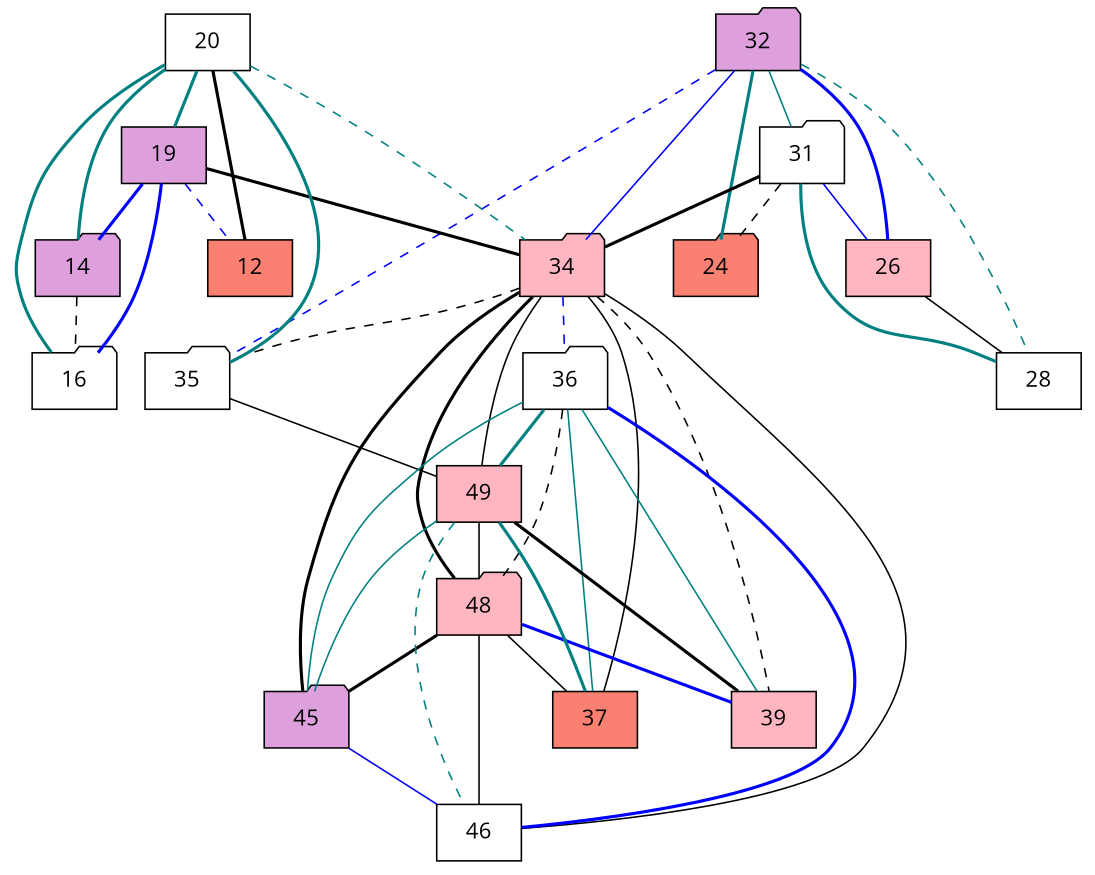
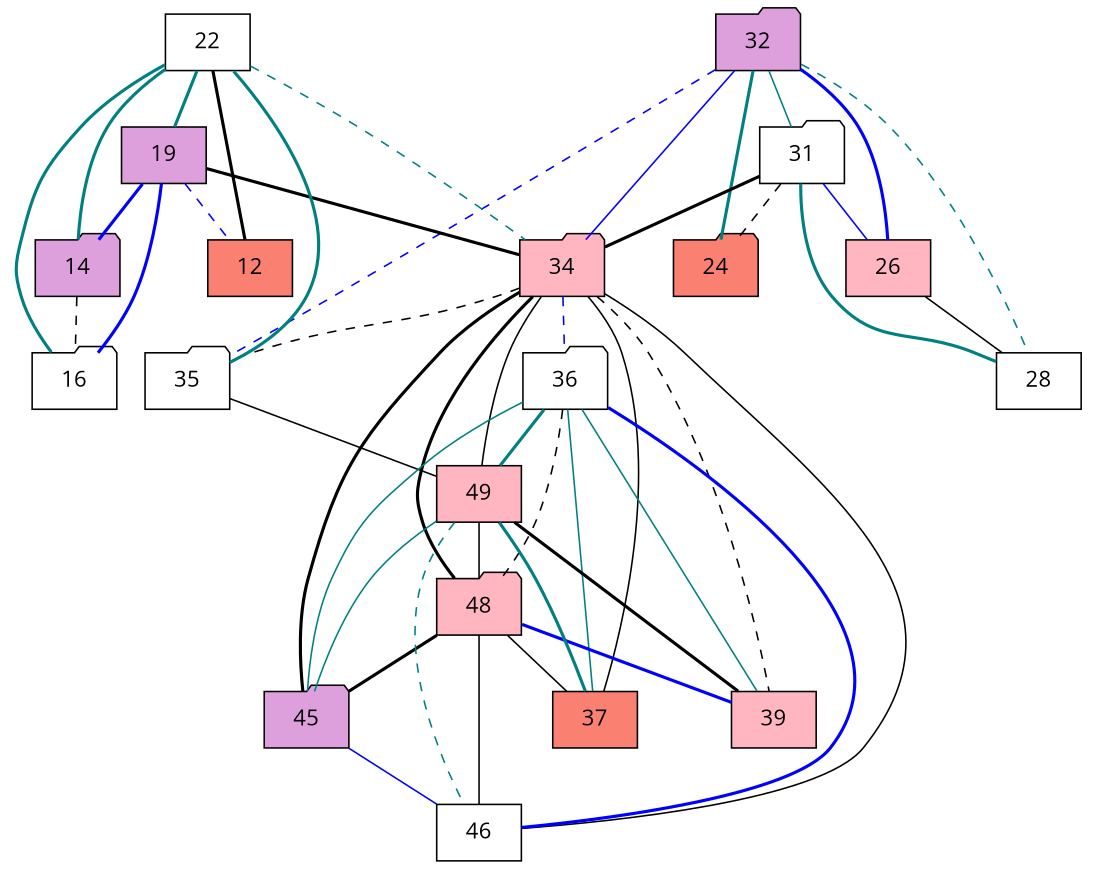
  strict graph {
    fontname="Open Sans"
    node [fillcolor=white fontname="Open Sans" shape=folder style=filled]
    edge [color=black fontname="Open Sans" style=bold]
    32 [fillcolor=plum]
    34 [fillcolor=lightpink]
    31
    35
    24 [fillcolor=salmon]
    26 [fillcolor=lightpink shape=box]
    28 [shape=box]
    36
    48 [fillcolor=lightpink]
    37 [fillcolor=salmon shape=box]
    49 [fillcolor=lightpink shape=box]
    39 [fillcolor=lightpink shape=box]
    45 [fillcolor=plum]
    46 [shape=box]
    19 [fillcolor=plum shape=box]
    12 [fillcolor=salmon shape=box]
    14 [fillcolor=plum]
    16
-   20 [shape=box]
+   20 [shape=box label=22]
    32 -- 34 [color=blue style=solid]
    32 -- 31 [color=teal style=solid]
    32 -- 35 [color=blue style=dashed]
    32 -- 24 [color=teal]
    32 -- 26 [color=blue]
    32 -- 28 [color=teal style=dashed]
    34 -- 35 [style=dashed]
    34 -- 36 [color=blue style=dashed]
    34 -- 48
    34 -- 37 [style=solid]
    34 -- 49 [style=solid]
    34 -- 39 [style=dashed]
    34 -- 45
    34 -- 46 [style=solid]
    31 -- 34
    31 -- 24 [style=dashed]
    31 -- 26 [color=blue style=solid]
    31 -- 28 [color=teal]
    35 -- 49 [style=solid]
    26 -- 28 [style=solid]
    36 -- 48 [style=dashed]
    36 -- 37 [color=teal style=solid]
    36 -- 49 [color=teal]
    36 -- 39 [color=teal style=solid]
    36 -- 45 [color=teal style=solid]
    36 -- 46 [color=blue]
    48 -- 37 [style=solid]
    48 -- 39 [color=blue]
    48 -- 45
    48 -- 46 [style=solid]
    49 -- 48 [style=solid]
    49 -- 37 [color=teal]
    49 -- 39
    49 -- 45 [color=teal style=solid]
    49 -- 46 [color=teal style=dashed]
    45 -- 46 [color=blue style=solid]
    19 -- 34
    19 -- 12 [color=blue style=dashed]
    19 -- 14 [color=blue]
    19 -- 16 [color=blue]
    14 -- 16 [style=dashed]
    20 -- 34 [color=teal style=dashed]
    20 -- 35 [color=teal]
    20 -- 19 [color=teal]
    20 -- 12
    20 -- 14 [color=teal]
    20 -- 16 [color=teal]
  }
